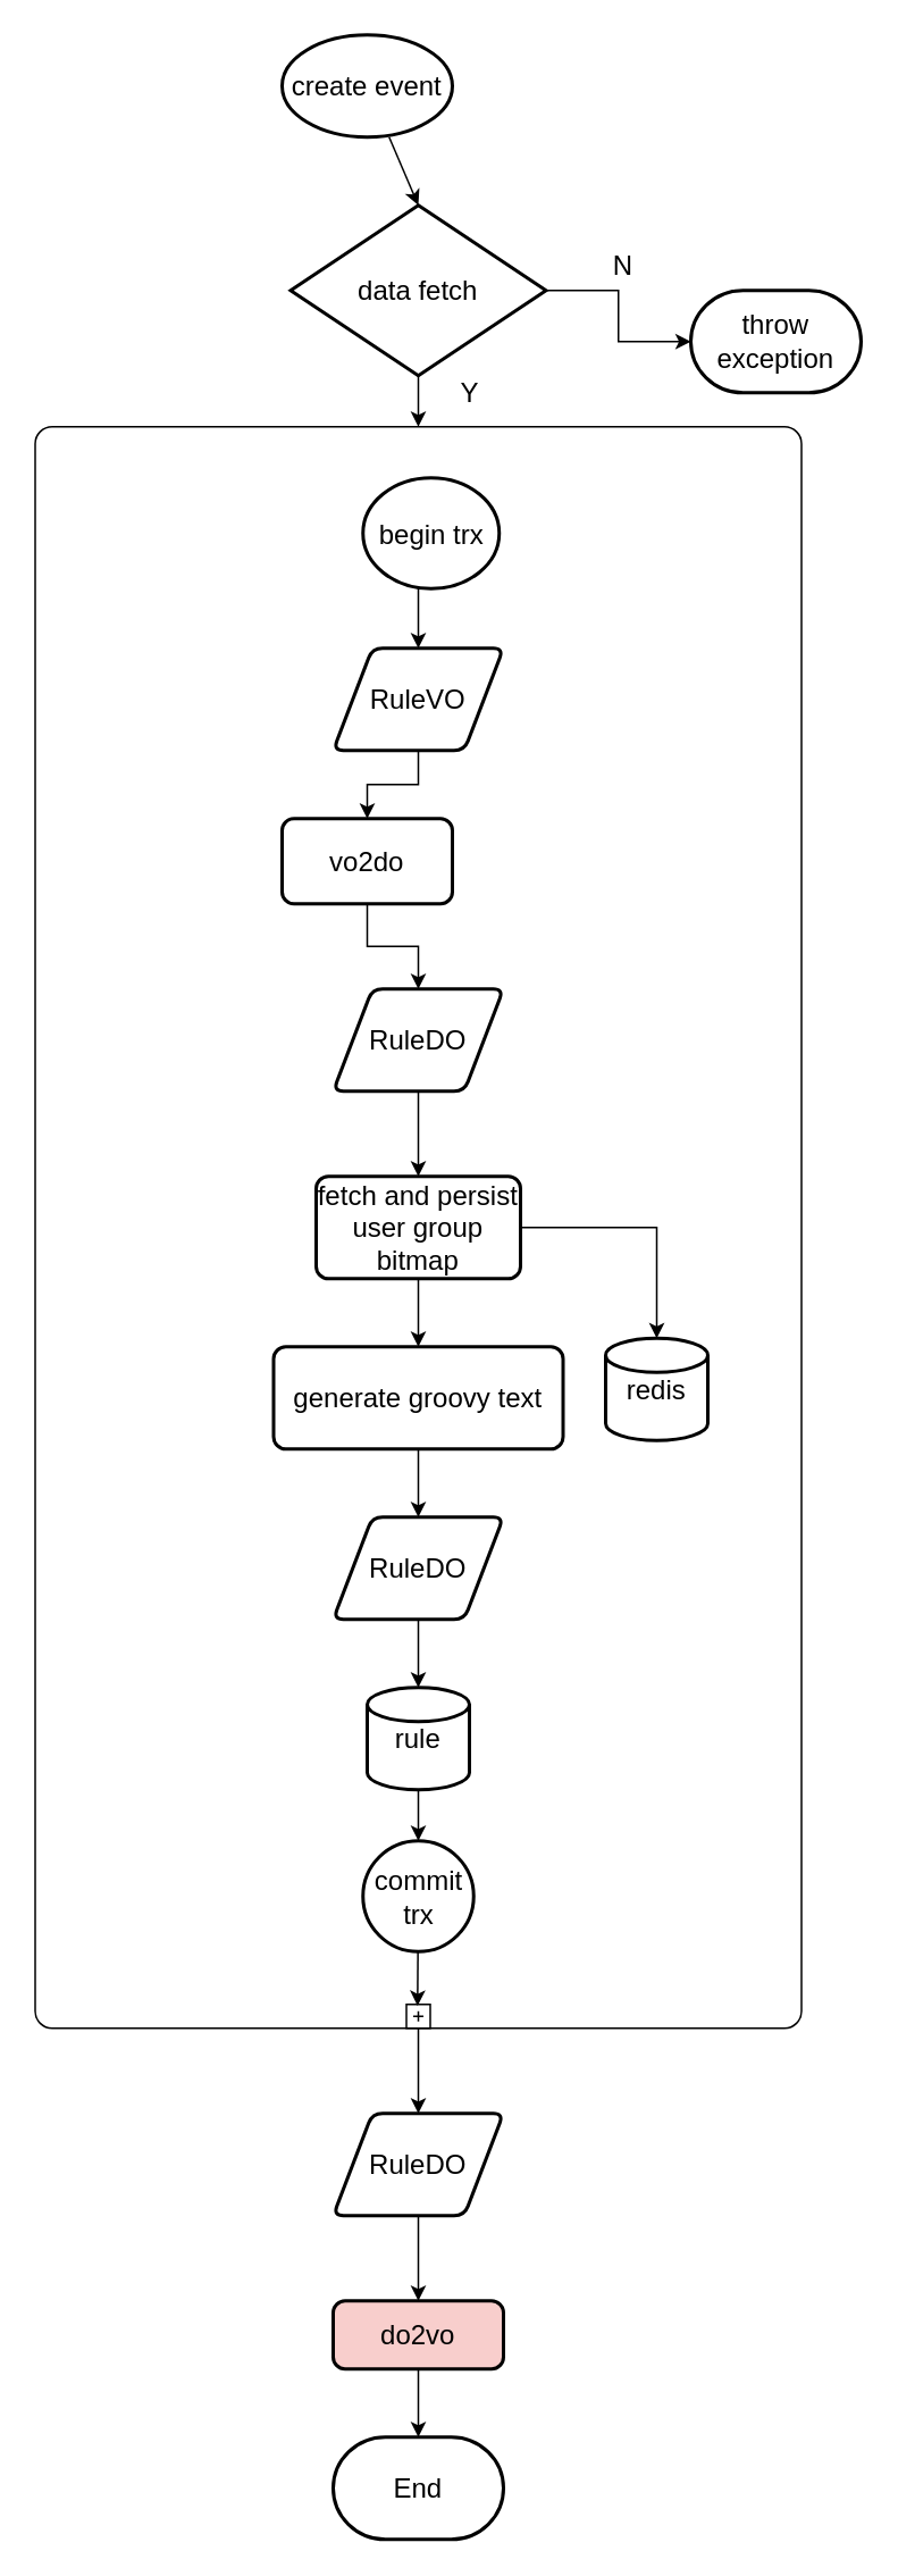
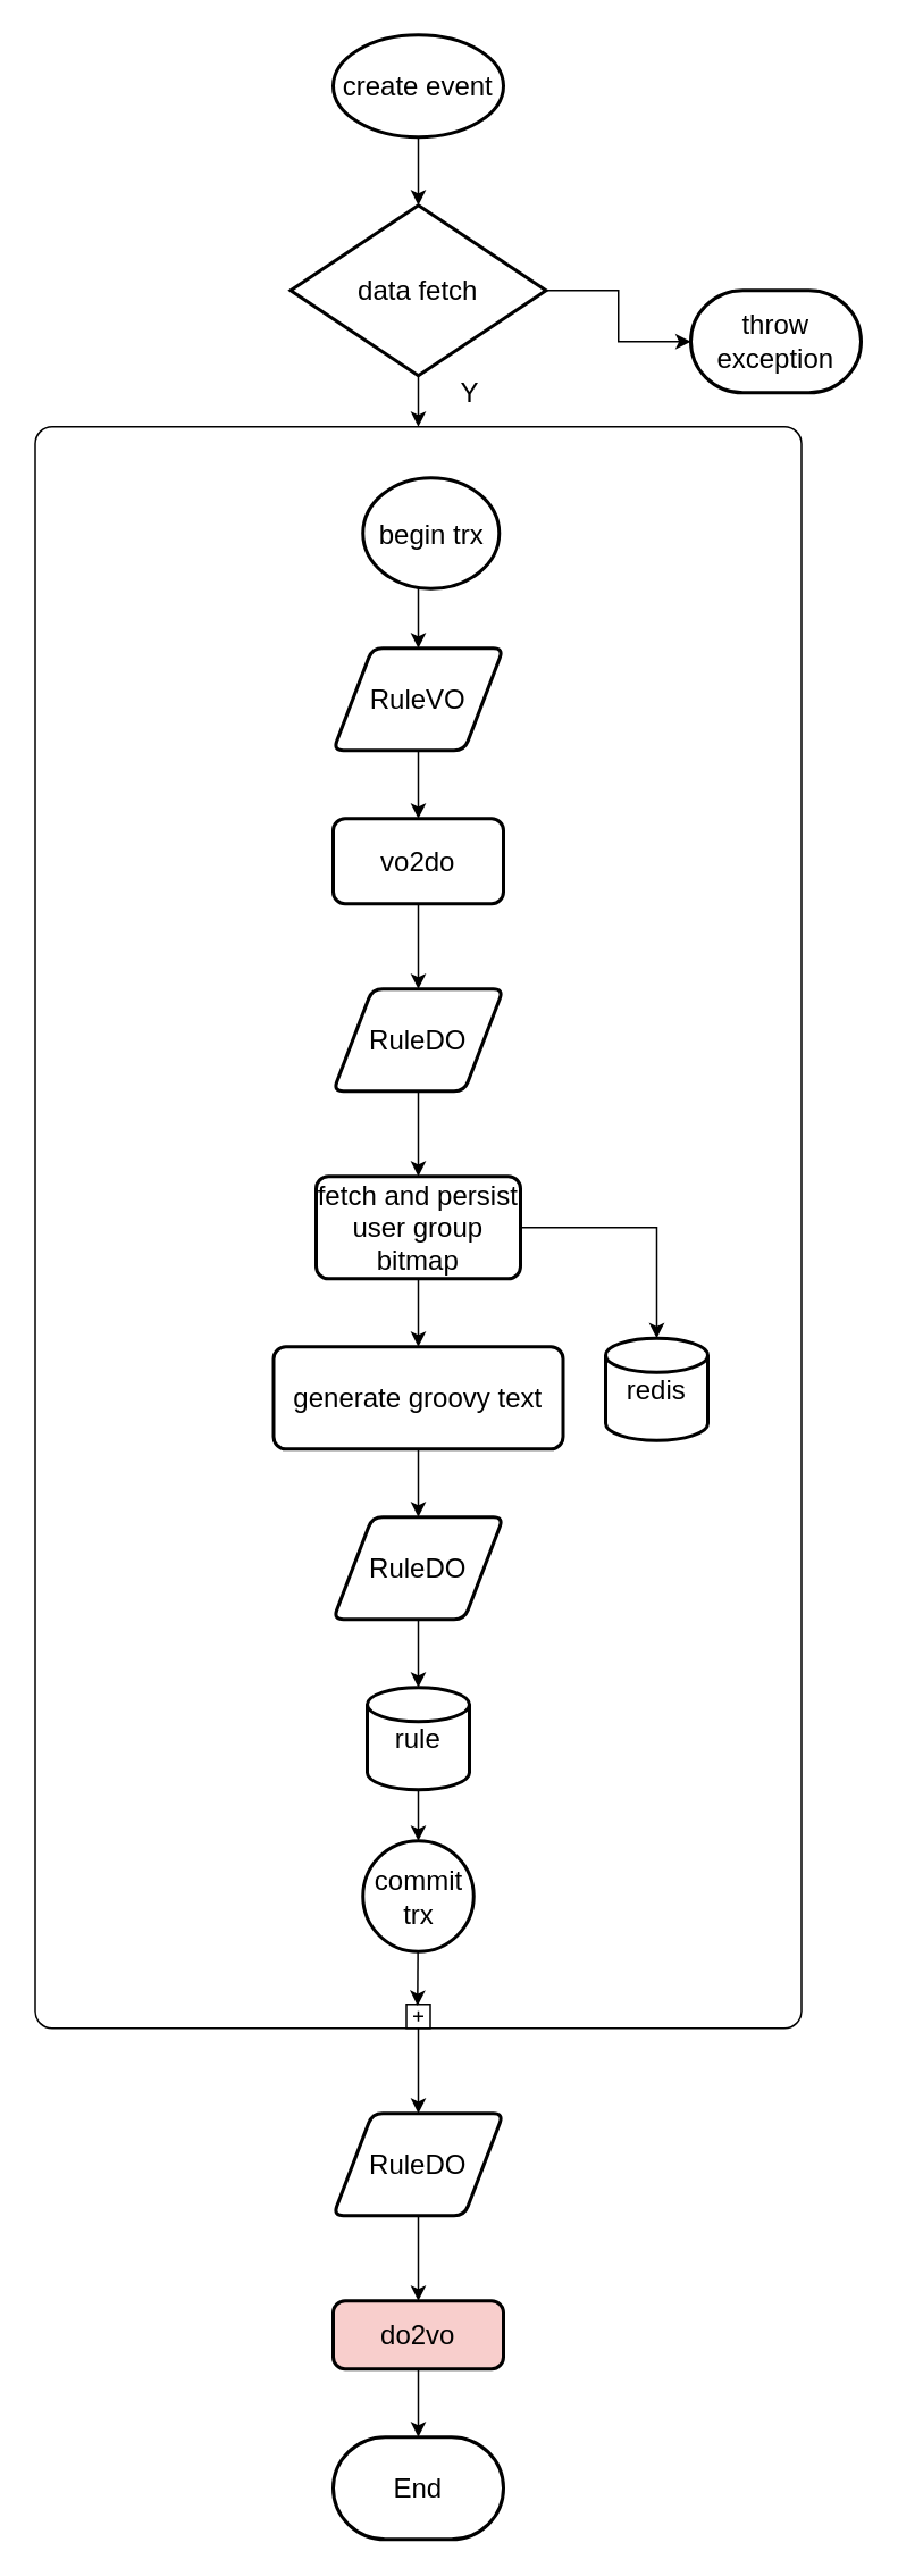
  <mxCell id="0" />
  <mxCell id="1" parent="0" />
  <mxCell id="2" style="rounded=0;orthogonalLoop=1;jettySize=auto;html=1;entryX=0.5;entryY=0;entryDx=0;entryDy=0;entryPerimeter=0;" parent="1" source="3" target="6" edge="1"><mxGeometry relative="1" as="geometry" /></mxCell>
- <mxCell id="3" value="create event" style="strokeWidth=2;html=1;shape=mxgraph.flowchart.start_1;whiteSpace=wrap;fontSize=16;" parent="1" vertex="1"><mxGeometry x="165" y="20" width="100" height="60" as="geometry" /></mxCell>
+ <mxCell id="3" value="create event" style="strokeWidth=2;html=1;shape=mxgraph.flowchart.start_1;whiteSpace=wrap;fontSize=16;" parent="1" vertex="1"><mxGeometry x="195" y="20" width="100" height="60" as="geometry" /></mxCell>
  <mxCell id="4" style="edgeStyle=orthogonalEdgeStyle;rounded=0;orthogonalLoop=1;jettySize=auto;html=1;entryX=0;entryY=0.5;entryDx=0;entryDy=0;entryPerimeter=0;" parent="1" source="6" target="36" edge="1"><mxGeometry relative="1" as="geometry"><mxPoint x="445" y="170" as="targetPoint" /></mxGeometry></mxCell>
  <mxCell id="5" style="rounded=0;orthogonalLoop=1;jettySize=auto;html=1;entryX=0.5;entryY=0;entryDx=0;entryDy=0;entryPerimeter=0;fontSize=16;targetPerimeterSpacing=0;" parent="1" source="6" target="10" edge="1"><mxGeometry relative="1" as="geometry" /></mxCell>
  <mxCell id="6" value="data fetch" style="strokeWidth=2;html=1;shape=mxgraph.flowchart.decision;whiteSpace=wrap;fontSize=16;" parent="1" vertex="1"><mxGeometry x="170" y="120" width="150" height="100" as="geometry" /></mxCell>
- <mxCell id="7" value="N" style="text;html=1;align=center;verticalAlign=middle;resizable=0;points=[];autosize=1;strokeColor=none;fillColor=none;fontSize=16;" parent="1" vertex="1"><mxGeometry x="345" y="140" width="40" height="30" as="geometry" /></mxCell>
  <mxCell id="8" style="edgeStyle=none;rounded=0;orthogonalLoop=1;jettySize=auto;html=1;entryX=0.5;entryY=0;entryDx=0;entryDy=0;fontSize=16;targetPerimeterSpacing=0;" parent="1" source="10" target="33" edge="1"><mxGeometry relative="1" as="geometry" /></mxCell>
  <mxCell id="9" style="edgeStyle=orthogonalEdgeStyle;rounded=0;orthogonalLoop=1;jettySize=auto;html=1;exitX=0.5;exitY=0;exitDx=0;exitDy=0;exitPerimeter=0;entryX=0.5;entryY=0;entryDx=0;entryDy=0;entryPerimeter=0;" parent="1" source="10" target="16" edge="1"><mxGeometry relative="1" as="geometry" /></mxCell>
  <mxCell id="10" value="" style="points=[[0.25,0,0],[0.5,0,0],[0.75,0,0],[1,0.25,0],[1,0.5,0],[1,0.75,0],[0.75,1,0],[0.5,1,0],[0.25,1,0],[0,0.75,0],[0,0.5,0],[0,0.25,0]];shape=mxgraph.bpmn.task;whiteSpace=wrap;rectStyle=rounded;size=10;html=1;taskMarker=abstract;isLoopSub=1;fontSize=16;movable=1;resizable=1;rotatable=1;deletable=1;editable=1;connectable=1;" parent="1" vertex="1"><mxGeometry x="20" y="250" width="450" height="940" as="geometry" /></mxCell>
  <mxCell id="11" style="edgeStyle=orthogonalEdgeStyle;rounded=0;orthogonalLoop=1;jettySize=auto;html=1;entryX=0.5;entryY=0;entryDx=0;entryDy=0;fontSize=16;" parent="1" source="12" target="18" edge="1"><mxGeometry relative="1" as="geometry" /></mxCell>
- <mxCell id="12" value="vo2do" style="rounded=1;whiteSpace=wrap;html=1;absoluteArcSize=1;arcSize=14;strokeWidth=2;fontSize=16;" parent="1" vertex="1"><mxGeometry x="165" y="480" width="100" height="50" as="geometry" /></mxCell>
+ <mxCell id="12" value="vo2do" style="rounded=1;whiteSpace=wrap;html=1;absoluteArcSize=1;arcSize=14;strokeWidth=2;fontSize=16;" parent="1" vertex="1"><mxGeometry x="195" y="480" width="100" height="50" as="geometry" /></mxCell>
  <mxCell id="13" style="edgeStyle=orthogonalEdgeStyle;rounded=0;orthogonalLoop=1;jettySize=auto;html=1;fontSize=16;" parent="1" source="14" target="12" edge="1"><mxGeometry relative="1" as="geometry" /></mxCell>
  <mxCell id="14" value="RuleVO" style="shape=parallelogram;html=1;strokeWidth=2;perimeter=parallelogramPerimeter;whiteSpace=wrap;rounded=1;arcSize=12;size=0.23;fontSize=16;" parent="1" vertex="1"><mxGeometry x="195" y="380" width="100" height="60" as="geometry" /></mxCell>
  <mxCell id="15" style="edgeStyle=orthogonalEdgeStyle;rounded=0;orthogonalLoop=1;jettySize=auto;html=1;exitX=0.5;exitY=1;exitDx=0;exitDy=0;exitPerimeter=0;entryX=0.5;entryY=0;entryDx=0;entryDy=0;fontSize=16;" parent="1" source="16" target="14" edge="1"><mxGeometry relative="1" as="geometry" /></mxCell>
  <mxCell id="16" value="begin trx" style="strokeWidth=2;html=1;shape=mxgraph.flowchart.start_2;whiteSpace=wrap;fontSize=16;" parent="1" vertex="1"><mxGeometry x="212.5" y="280" width="80" height="65" as="geometry" /></mxCell>
  <mxCell id="17" value="" style="edgeStyle=orthogonalEdgeStyle;rounded=0;orthogonalLoop=1;jettySize=auto;html=1;fontSize=16;" parent="1" source="18" target="21" edge="1"><mxGeometry relative="1" as="geometry" /></mxCell>
  <mxCell id="18" value="RuleDO" style="shape=parallelogram;html=1;strokeWidth=2;perimeter=parallelogramPerimeter;whiteSpace=wrap;rounded=1;arcSize=12;size=0.23;fontSize=16;" parent="1" vertex="1"><mxGeometry x="195" y="580" width="100" height="60" as="geometry" /></mxCell>
  <mxCell id="19" value="" style="edgeStyle=orthogonalEdgeStyle;rounded=0;orthogonalLoop=1;jettySize=auto;html=1;fontSize=16;" parent="1" source="21" target="23" edge="1"><mxGeometry relative="1" as="geometry" /></mxCell>
  <mxCell id="20" style="edgeStyle=orthogonalEdgeStyle;rounded=0;orthogonalLoop=1;jettySize=auto;html=1;fontSize=16;" parent="1" source="21" target="24" edge="1"><mxGeometry relative="1" as="geometry" /></mxCell>
  <mxCell id="21" value="fetch and persist user group bitmap" style="whiteSpace=wrap;html=1;fontSize=16;strokeWidth=2;rounded=1;arcSize=12;" parent="1" vertex="1"><mxGeometry x="185" y="690" width="120" height="60" as="geometry" /></mxCell>
  <mxCell id="22" style="edgeStyle=orthogonalEdgeStyle;rounded=0;orthogonalLoop=1;jettySize=auto;html=1;entryX=0.5;entryY=0;entryDx=0;entryDy=0;fontSize=16;" parent="1" source="23" target="26" edge="1"><mxGeometry relative="1" as="geometry" /></mxCell>
  <mxCell id="23" value="generate groovy text" style="whiteSpace=wrap;html=1;fontSize=16;strokeWidth=2;rounded=1;arcSize=12;" parent="1" vertex="1"><mxGeometry x="160" y="790" width="170" height="60" as="geometry" /></mxCell>
  <mxCell id="24" value="redis" style="strokeWidth=2;html=1;shape=mxgraph.flowchart.database;whiteSpace=wrap;fontSize=16;" parent="1" vertex="1"><mxGeometry x="355" y="785" width="60" height="60" as="geometry" /></mxCell>
  <mxCell id="25" style="edgeStyle=orthogonalEdgeStyle;rounded=0;orthogonalLoop=1;jettySize=auto;html=1;entryX=0.5;entryY=0;entryDx=0;entryDy=0;entryPerimeter=0;fontSize=16;" parent="1" source="26" target="28" edge="1"><mxGeometry relative="1" as="geometry" /></mxCell>
  <mxCell id="26" value="RuleDO" style="shape=parallelogram;html=1;strokeWidth=2;perimeter=parallelogramPerimeter;whiteSpace=wrap;rounded=1;arcSize=12;size=0.23;fontSize=16;" parent="1" vertex="1"><mxGeometry x="195" y="890" width="100" height="60" as="geometry" /></mxCell>
  <mxCell id="27" style="edgeStyle=none;rounded=0;orthogonalLoop=1;jettySize=auto;html=1;entryX=0.5;entryY=0;entryDx=0;entryDy=0;entryPerimeter=0;fontSize=16;" parent="1" source="28" target="30" edge="1"><mxGeometry relative="1" as="geometry" /></mxCell>
  <mxCell id="28" value="rule" style="strokeWidth=2;html=1;shape=mxgraph.flowchart.database;whiteSpace=wrap;fontSize=16;" parent="1" vertex="1"><mxGeometry x="215" y="990" width="60" height="60" as="geometry" /></mxCell>
  <mxCell id="29" style="edgeStyle=none;rounded=0;orthogonalLoop=1;jettySize=auto;html=1;entryX=0.499;entryY=0.986;entryDx=0;entryDy=0;entryPerimeter=0;fontSize=16;" parent="1" source="30" target="10" edge="1"><mxGeometry relative="1" as="geometry" /></mxCell>
  <mxCell id="30" value="commit trx" style="strokeWidth=2;html=1;shape=mxgraph.flowchart.start_2;whiteSpace=wrap;fontSize=16;" parent="1" vertex="1"><mxGeometry x="212.5" y="1080" width="65" height="65" as="geometry" /></mxCell>
  <mxCell id="31" value="Y" style="text;html=1;align=center;verticalAlign=middle;resizable=0;points=[];autosize=1;strokeColor=none;fillColor=none;fontSize=16;" parent="1" vertex="1"><mxGeometry x="260" y="215" width="30" height="30" as="geometry" /></mxCell>
  <mxCell id="32" style="edgeStyle=none;rounded=0;orthogonalLoop=1;jettySize=auto;html=1;entryX=0.5;entryY=0;entryDx=0;entryDy=0;fontSize=16;targetPerimeterSpacing=0;" parent="1" source="33" target="35" edge="1"><mxGeometry relative="1" as="geometry" /></mxCell>
  <mxCell id="33" value="RuleDO" style="shape=parallelogram;html=1;strokeWidth=2;perimeter=parallelogramPerimeter;whiteSpace=wrap;rounded=1;arcSize=12;size=0.23;fontSize=16;" parent="1" vertex="1"><mxGeometry x="195" y="1240" width="100" height="60" as="geometry" /></mxCell>
  <mxCell id="34" style="edgeStyle=none;rounded=0;orthogonalLoop=1;jettySize=auto;html=1;entryX=0.5;entryY=0;entryDx=0;entryDy=0;entryPerimeter=0;fontSize=16;targetPerimeterSpacing=0;" parent="1" source="35" target="37" edge="1"><mxGeometry relative="1" as="geometry"><mxPoint x="245" y="1430" as="targetPoint" /></mxGeometry></mxCell>
  <mxCell id="35" value="do2vo" style="rounded=1;whiteSpace=wrap;html=1;absoluteArcSize=1;arcSize=14;strokeWidth=2;fontSize=16;fillColor=#f8cecc;" parent="1" vertex="1"><mxGeometry x="195" y="1350" width="100" height="40" as="geometry" /></mxCell>
  <mxCell id="36" value="&lt;span style=&quot;font-size: 16px;&quot;&gt;throw exception&lt;/span&gt;" style="strokeWidth=2;html=1;shape=mxgraph.flowchart.terminator;whiteSpace=wrap;" vertex="1" parent="1"><mxGeometry x="405" y="170" width="100" height="60" as="geometry" /></mxCell>
  <mxCell id="37" value="End" style="strokeWidth=2;html=1;shape=mxgraph.flowchart.terminator;whiteSpace=wrap;fontSize=16;" vertex="1" parent="1"><mxGeometry x="195" y="1430" width="100" height="60" as="geometry" /></mxCell>
